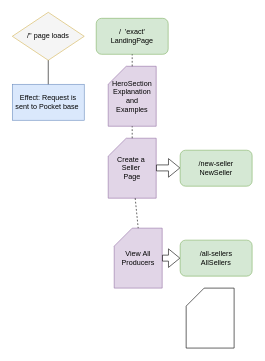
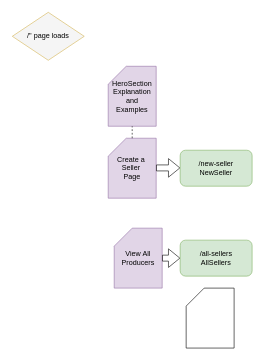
  <mxCell id="0" />
  <mxCell id="1" parent="0" />
  <mxCell id="2" value="/'' page loads" style="rhombus;whiteSpace=wrap;html=1;fillColor=#f5f5f5;strokeColor=#d6b656;" vertex="1" parent="1"><mxGeometry x="20" y="20" width="120" height="80" as="geometry" /></mxCell>
- <mxCell id="3" value="Effect: Request is sent to Pocket base&amp;nbsp;" style="rounded=0;whiteSpace=wrap;html=1;fillColor=#dae8fc;strokeColor=#6c8ebf;" vertex="1" parent="1"><mxGeometry x="20" y="140" width="120" height="60" as="geometry" /></mxCell>
- <mxCell id="4" value="" style="endArrow=none;html=1;rounded=0;entryX=0.5;entryY=1;entryDx=0;entryDy=0;exitX=0.5;exitY=0;exitDx=0;exitDy=0;" edge="1" parent="1" source="3" target="2"><mxGeometry width="50" height="50" relative="1" as="geometry"><mxPoint x="400" y="180" as="sourcePoint" /><mxPoint x="450" y="130" as="targetPoint" /></mxGeometry></mxCell>
- <mxCell id="5" value="/&amp;nbsp; 'exact'&lt;br&gt;LandingPage" style="rounded=1;whiteSpace=wrap;html=1;fillColor=#d5e8d4;strokeColor=#82b366;" vertex="1" parent="1"><mxGeometry x="160" y="30" width="120" height="60" as="geometry" /></mxCell>
  <mxCell id="6" value="HeroSection&lt;br&gt;Explanation&lt;br&gt;and&lt;br&gt;Examples" style="shape=card;whiteSpace=wrap;html=1;fillColor=#e1d5e7;strokeColor=#9673a6;" vertex="1" parent="1"><mxGeometry x="180" y="110" width="80" height="100" as="geometry" /></mxCell>
- <mxCell id="7" value="" style="endArrow=none;dashed=1;html=1;rounded=0;entryX=0.5;entryY=1;entryDx=0;entryDy=0;" edge="1" parent="1" source="6" target="5"><mxGeometry width="50" height="50" relative="1" as="geometry"><mxPoint x="400" y="120" as="sourcePoint" /><mxPoint x="450" y="70" as="targetPoint" /></mxGeometry></mxCell>
  <mxCell id="8" value="Create a&amp;nbsp;&lt;br&gt;Seller&amp;nbsp;&lt;br&gt;Page" style="shape=card;whiteSpace=wrap;html=1;fillColor=#e1d5e7;strokeColor=#9673a6;" vertex="1" parent="1"><mxGeometry x="180" y="230" width="80" height="100" as="geometry" /></mxCell>
  <mxCell id="9" value="View All&lt;br&gt;Producers" style="shape=card;whiteSpace=wrap;html=1;fillColor=#e1d5e7;strokeColor=#9673a6;" vertex="1" parent="1"><mxGeometry x="190" y="380" width="80" height="100" as="geometry" /></mxCell>
  <mxCell id="10" value="" style="endArrow=none;dashed=1;html=1;rounded=0;entryX=0.5;entryY=1;entryDx=0;entryDy=0;entryPerimeter=0;exitX=0.5;exitY=0;exitDx=0;exitDy=0;exitPerimeter=0;" edge="1" parent="1" source="8" target="6"><mxGeometry width="50" height="50" relative="1" as="geometry"><mxPoint x="320" y="290" as="sourcePoint" /><mxPoint x="370" y="240" as="targetPoint" /></mxGeometry></mxCell>
- <mxCell id="11" value="" style="endArrow=none;dashed=1;html=1;rounded=0;entryX=0.5;entryY=0;entryDx=0;entryDy=0;entryPerimeter=0;" edge="1" parent="1" source="8" target="9"><mxGeometry width="50" height="50" relative="1" as="geometry"><mxPoint x="220" y="360" as="sourcePoint" /><mxPoint x="220" y="320" as="targetPoint" /></mxGeometry></mxCell>
  <mxCell id="12" value="" style="shape=flexArrow;endArrow=classic;html=1;rounded=0;exitX=1;exitY=0.5;exitDx=0;exitDy=0;exitPerimeter=0;" edge="1" parent="1" source="9"><mxGeometry width="50" height="50" relative="1" as="geometry"><mxPoint x="320" y="350" as="sourcePoint" /><mxPoint x="300" y="430" as="targetPoint" /></mxGeometry></mxCell>
  <mxCell id="13" value="" style="shape=flexArrow;endArrow=classic;html=1;rounded=0;exitX=1;exitY=0.5;exitDx=0;exitDy=0;exitPerimeter=0;" edge="1" parent="1"><mxGeometry width="50" height="50" relative="1" as="geometry"><mxPoint x="260" y="279.5" as="sourcePoint" /><mxPoint x="300" y="279.5" as="targetPoint" /></mxGeometry></mxCell>
  <mxCell id="14" value="/all-sellers&lt;br&gt;AllSellers" style="rounded=1;whiteSpace=wrap;html=1;fillColor=#d5e8d4;strokeColor=#82b366;" vertex="1" parent="1"><mxGeometry x="300" y="400" width="120" height="60" as="geometry" /></mxCell>
  <mxCell id="15" value="/new-seller&lt;br&gt;NewSeller" style="rounded=1;whiteSpace=wrap;html=1;fillColor=#d5e8d4;strokeColor=#82b366;" vertex="1" parent="1"><mxGeometry x="300" y="250" width="120" height="60" as="geometry" /></mxCell>
  <mxCell id="16" value="" style="shape=card;whiteSpace=wrap;html=1;" vertex="1" parent="1"><mxGeometry x="310" y="480" width="80" height="100" as="geometry" /></mxCell>
